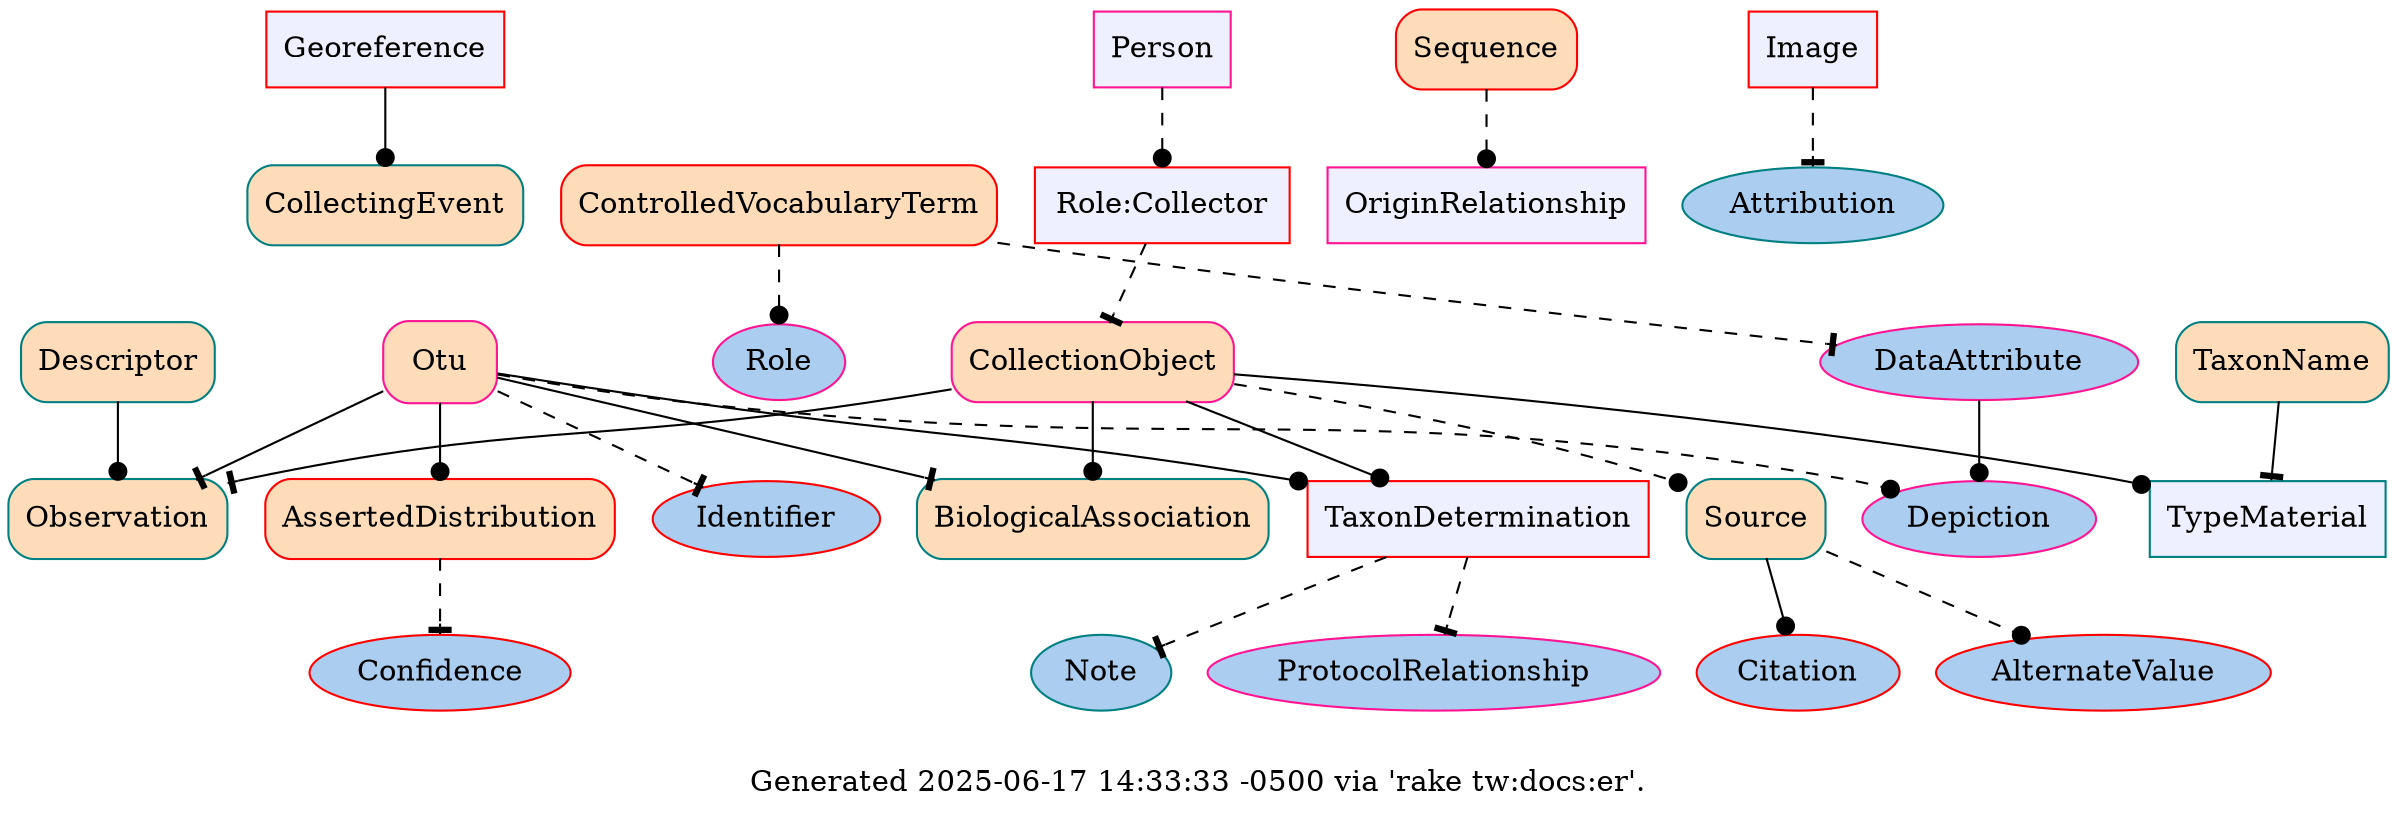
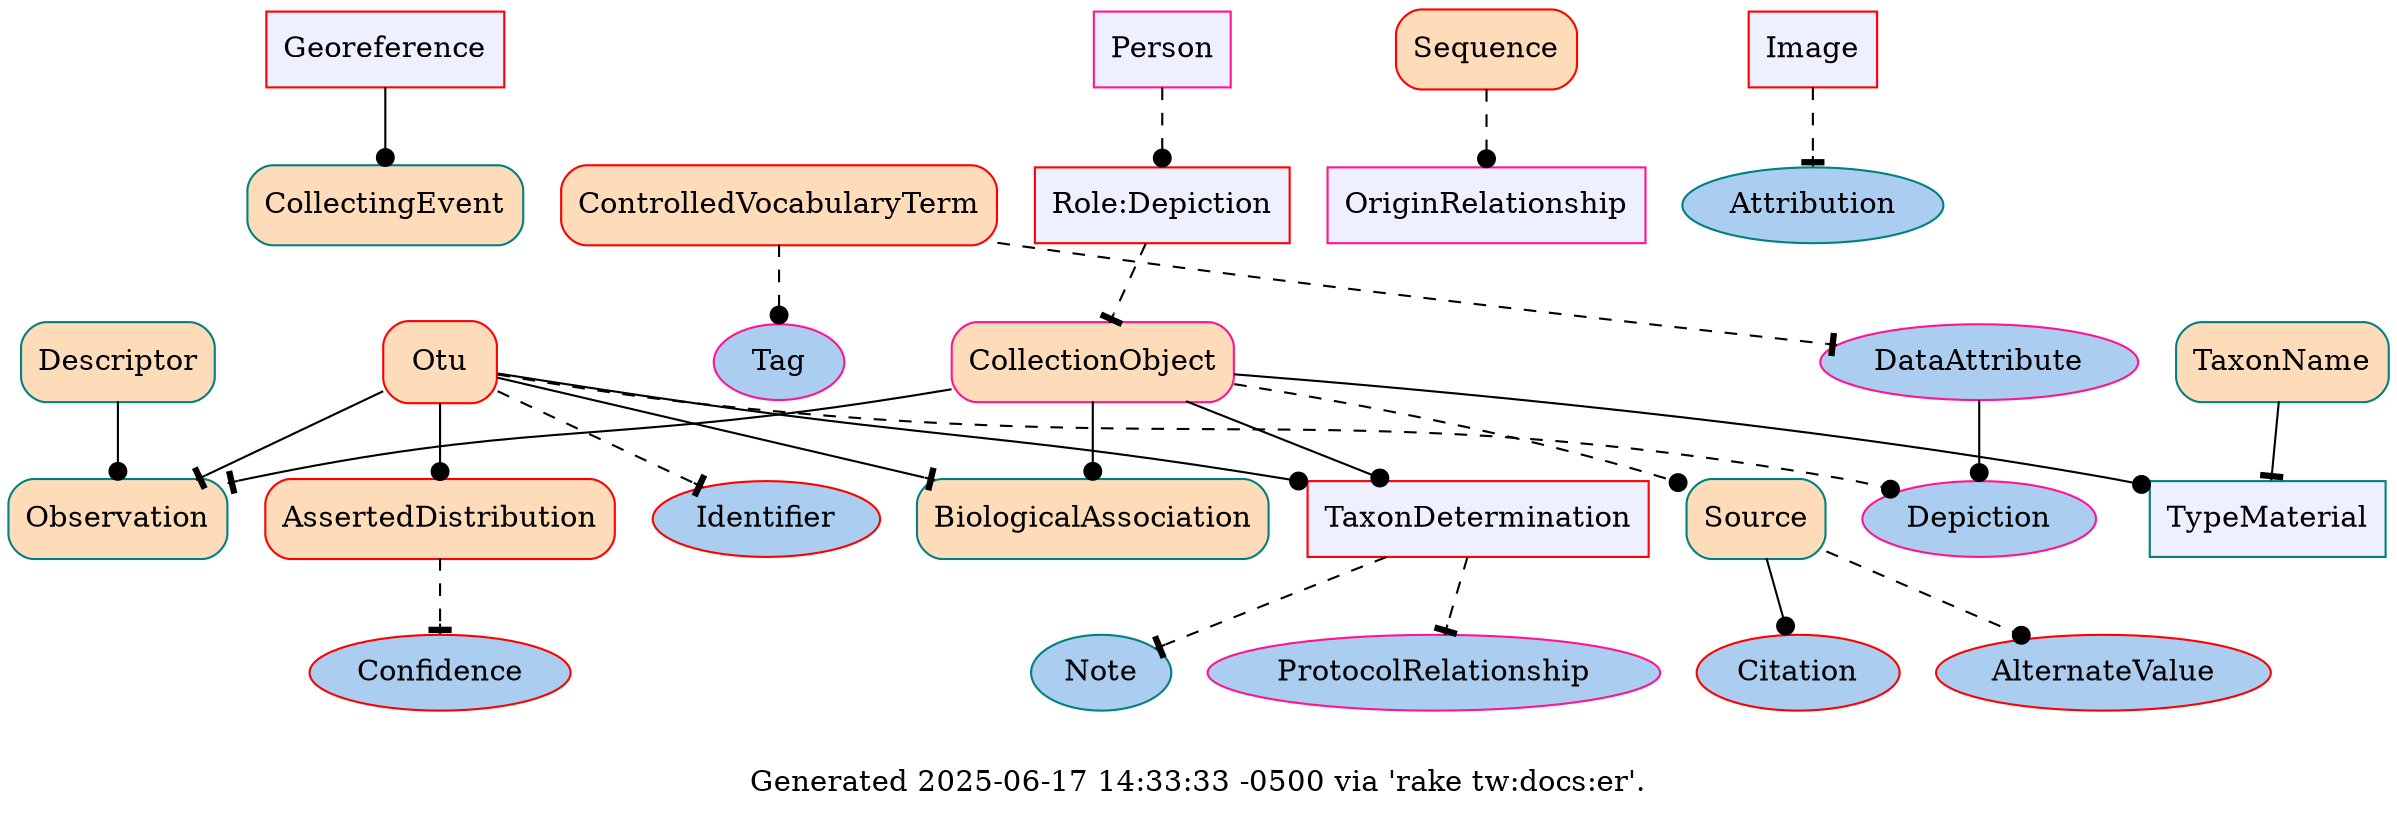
  digraph {
    label="Generated 2025-06-17 14:33:33 -0500 via 'rake tw:docs:er'."
    node [color=red fillcolor="#fedcba" group=core shape=Mrecord style=filled]
    edge [arrowhead=dot]
    n1 [color=teal height=0.51389 label=CollectingEvent width=1.441]
    n2 [color=deeppink height=0.51389 label=CollectionObject width=1.5035]
    n3 [color=teal height=0.51389 label=Source width=0.75]
    n4 [color=teal height=0.51389 label=BiologicalAssociation width=1.8889]
    n5 [color=teal height=0.51389 label=Observation width=1.1389]
    n6 [color=teal fillcolor="#eeefff" group=supporting height=0.5 label=TypeMaterial shape=box width=1.2535]
    n7 [fillcolor="#eeefff" group=supporting height=0.5 label=TaxonDetermination shape=box width=1.7951]
    n8 [fillcolor="#abcdef" group=annotator height=0.5 label=Citation shape=oval width=1.1279]
    n9 [fillcolor="#abcdef" group=annotator height=0.5 label=AlternateValue shape=oval width=1.8387]
    n10 [color=teal fillcolor="#abcdef" group=annotator height=0.5 label=Note shape=oval width=0.80088]
    n11 [color=deeppink fillcolor="#abcdef" group=annotator height=0.5 label=ProtocolRelationship shape=oval width=2.4643]
-   n12 [color=deeppink height=0.51389 label=Otu width=0.75]
+   n12 [height=0.51389 label=Otu width=0.75]
    n13 [height=0.51389 label=AssertedDistribution width=1.7847]
    n14 [fillcolor="#abcdef" group=annotator height=0.5 label=Identifier shape=oval width=1.2558]
    n15 [color=deeppink fillcolor="#abcdef" group=annotator height=0.5 label=Depiction shape=oval width=1.3127]
    n16 [fillcolor="#abcdef" group=annotator height=0.5 label=Confidence shape=oval width=1.4833]
    n17 [color=teal height=0.51389 label=TaxonName width=1.1597]
    n18 [color=teal height=0.51389 label=Descriptor width=1.0139]
    n19 [height=0.51389 label=Sequence width=0.94097]
    n20 [color=deeppink fillcolor="#eeefff" group=supporting height=0.5 label=OriginRelationship shape=box width=1.6597]
    n21 [height=0.51389 label=ControlledVocabularyTerm width=2.2951]
-   n22 [color=deeppink fillcolor="#abcdef" group=annotator height=0.5 label=Role shape=oval width=0.75]
+   n22 [color=deeppink fillcolor="#abcdef" group=annotator height=0.5 label=Tag shape=oval width=0.75]
    n23 [color=deeppink fillcolor="#abcdef" group=annotator height=0.5 label=DataAttribute shape=oval width=1.7108]
    n24 [fillcolor="#eeefff" group=supporting height=0.5 label=Image shape=box width=0.75]
    n25 [color=teal fillcolor="#abcdef" group=annotator height=0.5 label=Attribution shape=oval width=1.4406]
    n26 [fillcolor="#eeefff" group=supporting height=0.5 label=Georeference shape=box width=1.2326]
    n27 [color=deeppink fillcolor="#eeefff" group=supporting height=0.5 label=Person shape=box width=0.75]
-   n28 [fillcolor="#eeefff" group=supporting height=0.5 label="Role:Collector" shape=box width=1.3264]
+   n28 [fillcolor="#eeefff" group=supporting height=0.5 label="Role:Depiction" shape=box width=1.3264]
    n2 -> n3 [style=dashed]
    n2 -> n4
    n2 -> n5 [arrowhead=tee]
    n2 -> n6
    n2 -> n7
    n3 -> n8
    n3 -> n9 [style=dashed]
    n7 -> n10 [arrowhead=tee style=dashed]
    n7 -> n11 [arrowhead=tee style=dashed]
    n12 -> n4 [arrowhead=tee]
    n12 -> n5 [arrowhead=tee]
    n12 -> n7
    n12 -> n13
    n12 -> n14 [arrowhead=tee style=dashed]
    n12 -> n15 [style=dashed]
    n13 -> n16 [arrowhead=tee style=dashed]
    n17 -> n6 [arrowhead=tee]
    n18 -> n5
    n19 -> n20 [style=dashed]
    n21 -> n22 [style=dashed]
    n21 -> n23 [arrowhead=tee style=dashed]
    n23 -> n15
    n24 -> n25 [arrowhead=tee style=dashed]
    n26 -> n1
    n27 -> n28 [style=dashed]
    n28 -> n2 [arrowhead=tee style=dashed]
  }
